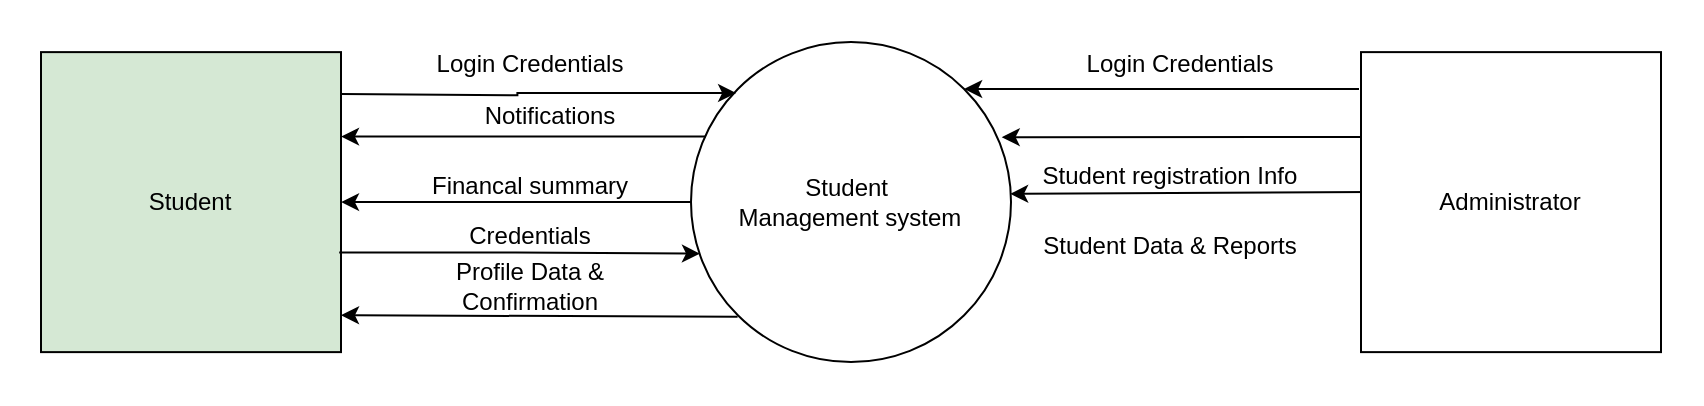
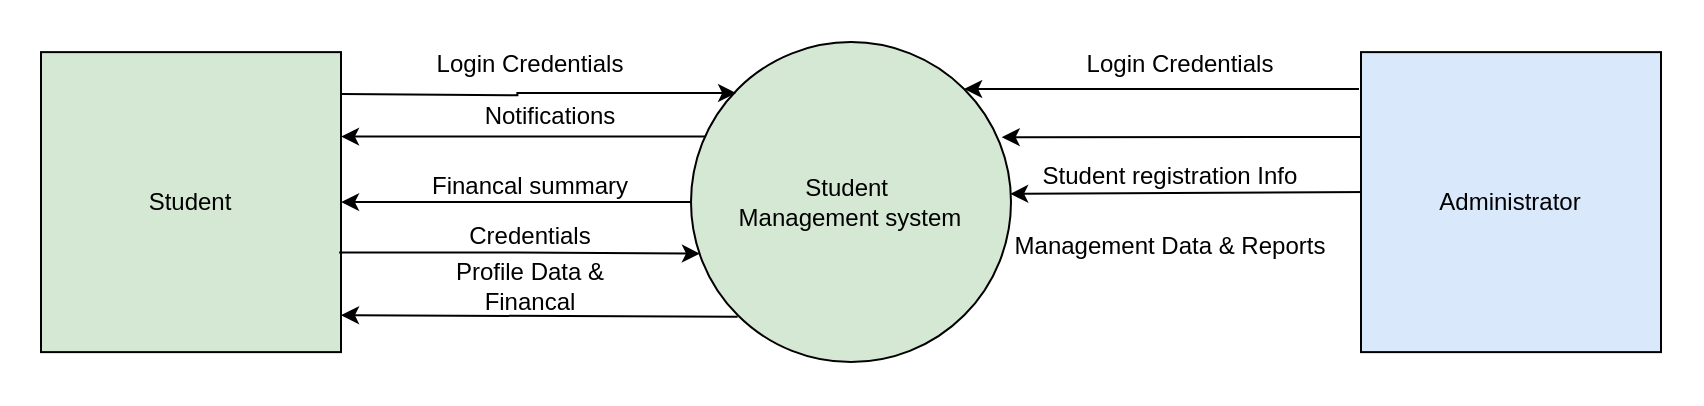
  <mxCell id="0" />
  <mxCell id="1" parent="0" />
- <mxCell id="2" value="&lt;div&gt;Student&amp;nbsp;&lt;/div&gt;&lt;div&gt;Management system&lt;/div&gt;" style="ellipse;whiteSpace=wrap;html=1;aspect=fixed;" vertex="1" parent="1"><mxGeometry x="345" y="20.56" width="160" height="160" as="geometry" /></mxCell>
+ <mxCell id="2" value="&lt;div&gt;Student&amp;nbsp;&lt;/div&gt;&lt;div&gt;Management system&lt;/div&gt;" style="ellipse;whiteSpace=wrap;html=1;aspect=fixed;fillColor=#d5e8d4;" vertex="1" parent="1"><mxGeometry x="345" y="20.56" width="160" height="160" as="geometry" /></mxCell>
  <mxCell id="3" value="Student" style="whiteSpace=wrap;html=1;aspect=fixed;fillColor=#d5e8d4;" vertex="1" parent="1"><mxGeometry x="20" y="25.56" width="150" height="150" as="geometry" /></mxCell>
  <mxCell id="4" value="" style="endArrow=classic;html=1;rounded=0;entryX=1;entryY=0.5;entryDx=0;entryDy=0;exitX=0;exitY=0.5;exitDx=0;exitDy=0;" edge="1" parent="1" source="2" target="3"><mxGeometry width="50" height="50" relative="1" as="geometry"><mxPoint x="270" y="118" as="sourcePoint" /><mxPoint x="320" y="68" as="targetPoint" /></mxGeometry></mxCell>
  <mxCell id="5" value="Financal summary" style="text;html=1;whiteSpace=wrap;strokeColor=none;fillColor=none;align=center;verticalAlign=middle;rounded=0;" vertex="1" parent="1"><mxGeometry x="210.16" y="78" width="110" height="30" as="geometry" /></mxCell>
  <mxCell id="6" value="Credentials" style="text;html=1;whiteSpace=wrap;strokeColor=none;fillColor=none;align=center;verticalAlign=middle;rounded=0;" vertex="1" parent="1"><mxGeometry x="210.16" y="103" width="110" height="30" as="geometry" /></mxCell>
  <mxCell id="7" style="edgeStyle=orthogonalEdgeStyle;rounded=0;orthogonalLoop=1;jettySize=auto;html=1;exitX=0.994;exitY=0.668;exitDx=0;exitDy=0;entryX=0.028;entryY=0.661;entryDx=0;entryDy=0;entryPerimeter=0;exitPerimeter=0;" edge="1" parent="1" source="3" target="2"><mxGeometry relative="1" as="geometry"><mxPoint x="200" y="125.5" as="sourcePoint" /><mxPoint x="365.07" y="125.3" as="targetPoint" /></mxGeometry></mxCell>
  <mxCell id="8" value="" style="endArrow=classic;html=1;rounded=0;exitX=0;exitY=0.5;exitDx=0;exitDy=0;entryX=0.971;entryY=0.297;entryDx=0;entryDy=0;entryPerimeter=0;" edge="1" parent="1" target="2"><mxGeometry width="50" height="50" relative="1" as="geometry"><mxPoint x="685.16" y="68" as="sourcePoint" /><mxPoint x="510.64" y="69.4" as="targetPoint" /></mxGeometry></mxCell>
  <mxCell id="9" value="Notifications" style="text;html=1;whiteSpace=wrap;strokeColor=none;fillColor=none;align=center;verticalAlign=middle;rounded=0;" vertex="1" parent="1"><mxGeometry x="219.71" y="48" width="110" height="20" as="geometry" /></mxCell>
  <mxCell id="10" value="" style="endArrow=classic;html=1;rounded=0;entryX=1.003;entryY=0.215;entryDx=0;entryDy=0;entryPerimeter=0;exitX=0.045;exitY=0.295;exitDx=0;exitDy=0;exitPerimeter=0;" edge="1" parent="1" source="2"><mxGeometry width="50" height="50" relative="1" as="geometry"><mxPoint x="350" y="68" as="sourcePoint" /><mxPoint x="170" y="67.81" as="targetPoint" /></mxGeometry></mxCell>
  <mxCell id="11" value="Student registration Info" style="text;html=1;whiteSpace=wrap;strokeColor=none;fillColor=none;align=center;verticalAlign=middle;rounded=0;" vertex="1" parent="1"><mxGeometry x="515.16" y="78" width="140" height="20" as="geometry" /></mxCell>
  <mxCell id="12" value="" style="endArrow=classic;html=1;rounded=0;exitX=0;exitY=0.75;exitDx=0;exitDy=0;entryX=0.965;entryY=0.693;entryDx=0;entryDy=0;entryPerimeter=0;" edge="1" parent="1"><mxGeometry width="50" height="50" relative="1" as="geometry"><mxPoint x="685.16" y="95.5" as="sourcePoint" /><mxPoint x="504.56" y="96.44" as="targetPoint" /></mxGeometry></mxCell>
  <mxCell id="13" value="" style="endArrow=classic;html=1;rounded=0;exitX=-0.001;exitY=0.882;exitDx=0;exitDy=0;entryX=1;entryY=1;entryDx=0;entryDy=0;exitPerimeter=0;" edge="1" parent="1"><mxGeometry width="50" height="50" relative="1" as="geometry"><mxPoint x="368.28" y="157.86" as="sourcePoint" /><mxPoint x="169.999" y="157.129" as="targetPoint" /></mxGeometry></mxCell>
  <mxCell id="14" value="Login Credentials" style="text;html=1;whiteSpace=wrap;strokeColor=none;fillColor=none;align=center;verticalAlign=middle;rounded=0;" vertex="1" parent="1"><mxGeometry x="169.54" y="25.56" width="190.33" height="12.44" as="geometry" /></mxCell>
  <mxCell id="15" style="edgeStyle=orthogonalEdgeStyle;rounded=0;orthogonalLoop=1;jettySize=auto;html=1;exitX=1.01;exitY=0.821;exitDx=0;exitDy=0;entryX=0.141;entryY=0.159;entryDx=0;entryDy=0;exitPerimeter=0;entryPerimeter=0;" edge="1" parent="1" target="2"><mxGeometry relative="1" as="geometry"><mxPoint x="170.33" y="46.56" as="sourcePoint" /><mxPoint x="360.33" y="46.56" as="targetPoint" /></mxGeometry></mxCell>
- <mxCell id="16" value="&lt;div&gt;Administrator&lt;/div&gt;" style="whiteSpace=wrap;html=1;aspect=fixed;" vertex="1" parent="1"><mxGeometry x="680" y="25.56" width="150" height="150" as="geometry" /></mxCell>
+ <mxCell id="16" value="&lt;div&gt;Administrator&lt;/div&gt;" style="whiteSpace=wrap;html=1;aspect=fixed;fillColor=#dae8fc;" vertex="1" parent="1"><mxGeometry x="680" y="25.56" width="150" height="150" as="geometry" /></mxCell>
  <mxCell id="17" value="" style="endArrow=classic;html=1;rounded=0;entryX=1;entryY=0;entryDx=0;entryDy=0;" edge="1" parent="1" target="2"><mxGeometry width="50" height="50" relative="1" as="geometry"><mxPoint x="679" y="44" as="sourcePoint" /><mxPoint x="600" y="18" as="targetPoint" /></mxGeometry></mxCell>
  <mxCell id="18" value="Login Credentials" style="text;html=1;whiteSpace=wrap;strokeColor=none;fillColor=none;align=center;verticalAlign=middle;rounded=0;" vertex="1" parent="1"><mxGeometry x="494.83" y="25.56" width="190.33" height="12.44" as="geometry" /></mxCell>
- <mxCell id="19" value="Student Data &amp;amp; Reports" style="text;html=1;whiteSpace=wrap;strokeColor=none;fillColor=none;align=center;verticalAlign=middle;rounded=0;" vertex="1" parent="1"><mxGeometry x="485.16" y="113" width="200" height="20" as="geometry" /></mxCell>
- <mxCell id="20" value="Profile Data &amp;amp; Confirmation" style="text;html=1;whiteSpace=wrap;strokeColor=none;fillColor=none;align=center;verticalAlign=middle;rounded=0;" vertex="1" parent="1"><mxGeometry x="204.71" y="128" width="120" height="30" as="geometry" /></mxCell>
+ <mxCell id="19" value="Management Data &amp;amp; Reports" style="text;html=1;whiteSpace=wrap;strokeColor=none;fillColor=none;align=center;verticalAlign=middle;rounded=0;" vertex="1" parent="1"><mxGeometry x="485.16" y="113" width="200" height="20" as="geometry" /></mxCell>
+ <mxCell id="20" value="Profile Data &amp;amp; Financal" style="text;html=1;whiteSpace=wrap;strokeColor=none;fillColor=none;align=center;verticalAlign=middle;rounded=0;" vertex="1" parent="1"><mxGeometry x="204.71" y="128" width="120" height="30" as="geometry" /></mxCell>
